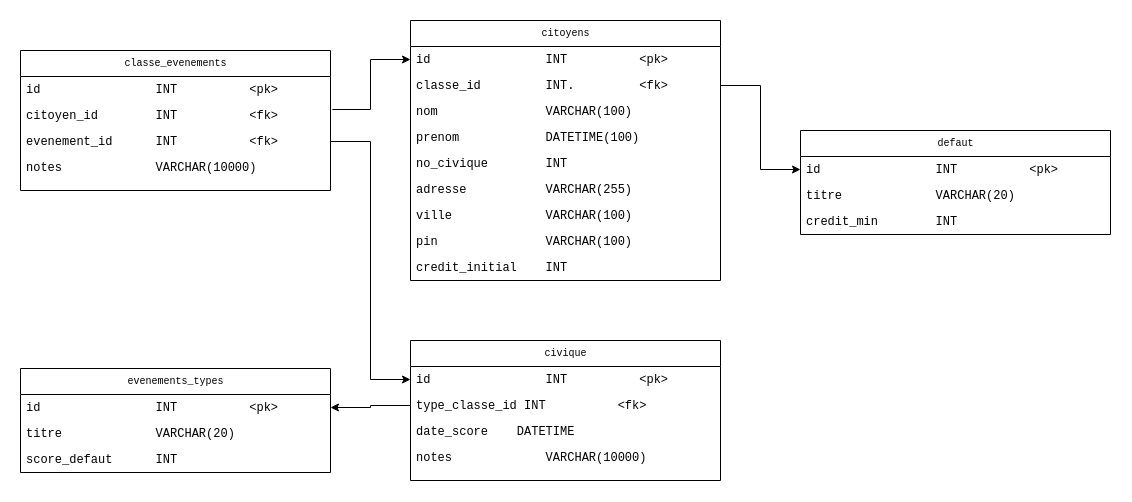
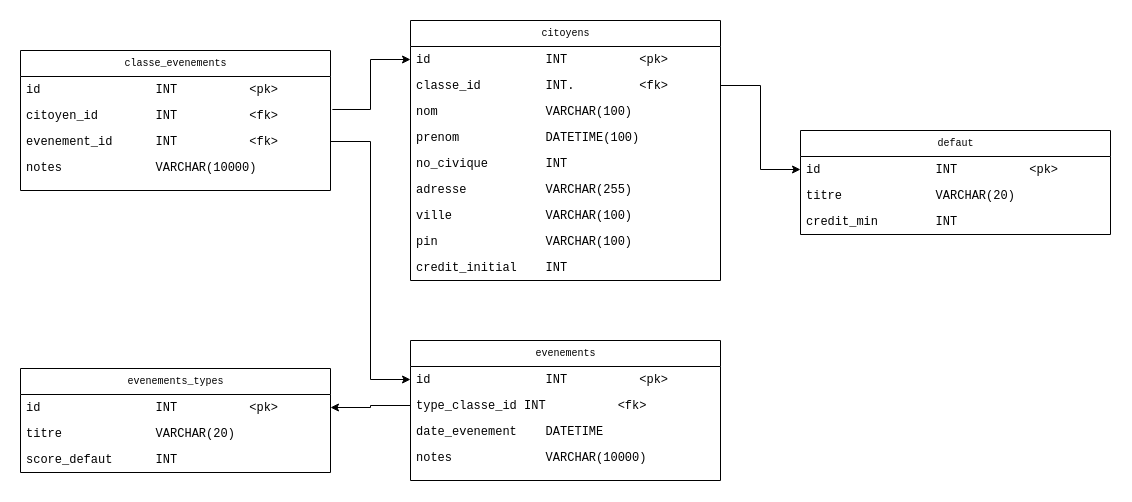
  <mxCell id="0" />
  <mxCell id="1" parent="0" />
  <mxCell id="2" value="citoyens" style="swimlane;html=1;fontStyle=0;childLayout=stackLayout;horizontal=1;startSize=26;fillColor=none;horizontalStack=0;resizeParent=1;resizeLast=0;collapsible=1;marginBottom=0;swimlaneFillColor=#ffffff;rounded=0;shadow=0;comic=0;labelBackgroundColor=none;strokeWidth=1;fontFamily=Courier New;fontSize=10;align=center;" parent="1" vertex="1"><mxGeometry x="410" width="310" height="260" as="geometry" y="20" /></mxCell>
  <mxCell id="3" value="id&amp;nbsp; &amp;nbsp; &amp;nbsp; &amp;nbsp; &amp;nbsp; &amp;nbsp; &amp;nbsp; &amp;nbsp; INT&amp;nbsp; &amp;nbsp; &amp;nbsp; &amp;nbsp; &amp;nbsp; &amp;lt;pk&amp;gt;" style="text;html=1;strokeColor=none;fillColor=none;align=left;verticalAlign=top;spacingLeft=4;spacingRight=4;whiteSpace=wrap;overflow=hidden;rotatable=0;points=[[0,0.5],[1,0.5]];portConstraint=eastwest;fontFamily=Courier New;" parent="2" vertex="1"><mxGeometry y="26" width="310" height="26" as="geometry" /></mxCell>
  <mxCell id="4" value="classe_id&amp;nbsp; &amp;nbsp; &amp;nbsp; &amp;nbsp; &amp;nbsp;INT.&amp;nbsp; &amp;nbsp; &amp;nbsp; &amp;nbsp; &amp;nbsp;&amp;lt;fk&amp;gt;" style="text;html=1;strokeColor=none;fillColor=none;align=left;verticalAlign=top;spacingLeft=4;spacingRight=4;whiteSpace=wrap;overflow=hidden;rotatable=0;points=[[0,0.5],[1,0.5]];portConstraint=eastwest;fontFamily=Courier New;" parent="2" vertex="1"><mxGeometry y="52" width="310" height="26" as="geometry" /></mxCell>
  <mxCell id="5" value="nom&amp;nbsp; &amp;nbsp; &amp;nbsp; &amp;nbsp; &amp;nbsp; &amp;nbsp; &amp;nbsp; &amp;nbsp;VARCHAR(100)" style="text;html=1;strokeColor=none;fillColor=none;align=left;verticalAlign=top;spacingLeft=4;spacingRight=4;whiteSpace=wrap;overflow=hidden;rotatable=0;points=[[0,0.5],[1,0.5]];portConstraint=eastwest;fontFamily=Courier New;" parent="2" vertex="1"><mxGeometry y="78" width="310" height="26" as="geometry" /></mxCell>
  <mxCell id="6" value="prenom&amp;nbsp; &amp;nbsp; &amp;nbsp; &amp;nbsp; &amp;nbsp; &amp;nbsp; DATETIME(100)" style="text;html=1;strokeColor=none;fillColor=none;align=left;verticalAlign=top;spacingLeft=4;spacingRight=4;whiteSpace=wrap;overflow=hidden;rotatable=0;points=[[0,0.5],[1,0.5]];portConstraint=eastwest;fontFamily=Courier New;" parent="2" vertex="1"><mxGeometry y="104" width="310" height="26" as="geometry" /></mxCell>
  <mxCell id="7" value="no_civique&amp;nbsp; &amp;nbsp; &amp;nbsp; &amp;nbsp; INT&amp;nbsp; &amp;nbsp; &amp;nbsp; &amp;nbsp; &amp;nbsp; &amp;nbsp;&amp;nbsp;" style="text;html=1;strokeColor=none;fillColor=none;align=left;verticalAlign=top;spacingLeft=4;spacingRight=4;whiteSpace=wrap;overflow=hidden;rotatable=0;points=[[0,0.5],[1,0.5]];portConstraint=eastwest;fontFamily=Courier New;" vertex="1" parent="2"><mxGeometry y="130" width="310" height="26" as="geometry" /></mxCell>
  <mxCell id="8" value="adresse&amp;nbsp; &amp;nbsp; &amp;nbsp; &amp;nbsp; &amp;nbsp; &amp;nbsp;VARCHAR(255)" style="text;html=1;strokeColor=none;fillColor=none;align=left;verticalAlign=top;spacingLeft=4;spacingRight=4;whiteSpace=wrap;overflow=hidden;rotatable=0;points=[[0,0.5],[1,0.5]];portConstraint=eastwest;fontFamily=Courier New;" vertex="1" parent="2"><mxGeometry y="156" width="310" height="26" as="geometry" /></mxCell>
  <mxCell id="9" value="ville&amp;nbsp; &amp;nbsp; &amp;nbsp; &amp;nbsp; &amp;nbsp; &amp;nbsp; &amp;nbsp;VARCHAR(100)" style="text;html=1;strokeColor=none;fillColor=none;align=left;verticalAlign=top;spacingLeft=4;spacingRight=4;whiteSpace=wrap;overflow=hidden;rotatable=0;points=[[0,0.5],[1,0.5]];portConstraint=eastwest;fontFamily=Courier New;" vertex="1" parent="2"><mxGeometry y="182" width="310" height="26" as="geometry" /></mxCell>
  <mxCell id="10" value="pin&amp;nbsp; &amp;nbsp; &amp;nbsp; &amp;nbsp; &amp;nbsp; &amp;nbsp; &amp;nbsp; &amp;nbsp;VARCHAR(100)" style="text;html=1;strokeColor=none;fillColor=none;align=left;verticalAlign=top;spacingLeft=4;spacingRight=4;whiteSpace=wrap;overflow=hidden;rotatable=0;points=[[0,0.5],[1,0.5]];portConstraint=eastwest;fontFamily=Courier New;" vertex="1" parent="2"><mxGeometry y="208" width="310" height="26" as="geometry" /></mxCell>
  <mxCell id="11" value="credit_initial&amp;nbsp; &amp;nbsp; INT" style="text;html=1;strokeColor=none;fillColor=none;align=left;verticalAlign=top;spacingLeft=4;spacingRight=4;whiteSpace=wrap;overflow=hidden;rotatable=0;points=[[0,0.5],[1,0.5]];portConstraint=eastwest;fontFamily=Courier New;" vertex="1" parent="2"><mxGeometry y="234" width="310" height="26" as="geometry" /></mxCell>
  <mxCell id="12" value="defaut" style="swimlane;html=1;fontStyle=0;childLayout=stackLayout;horizontal=1;startSize=26;fillColor=none;horizontalStack=0;resizeParent=1;resizeLast=0;collapsible=1;marginBottom=0;swimlaneFillColor=#ffffff;rounded=0;shadow=0;comic=0;labelBackgroundColor=none;strokeWidth=1;fontFamily=Courier New;fontSize=10;align=center;" parent="1" vertex="1"><mxGeometry x="800" y="130" width="310" height="104" as="geometry" /></mxCell>
  <mxCell id="13" value="id&amp;nbsp; &amp;nbsp; &amp;nbsp; &amp;nbsp; &amp;nbsp; &amp;nbsp; &amp;nbsp; &amp;nbsp; INT&amp;nbsp; &amp;nbsp; &amp;nbsp; &amp;nbsp; &amp;nbsp; &amp;lt;pk&amp;gt;" style="text;html=1;strokeColor=none;fillColor=none;align=left;verticalAlign=top;spacingLeft=4;spacingRight=4;whiteSpace=wrap;overflow=hidden;rotatable=0;points=[[0,0.5],[1,0.5]];portConstraint=eastwest;fontFamily=Courier New;" parent="12" vertex="1"><mxGeometry y="26" width="310" height="26" as="geometry" /></mxCell>
  <mxCell id="14" value="titre&amp;nbsp; &amp;nbsp; &amp;nbsp; &amp;nbsp; &amp;nbsp; &amp;nbsp; &amp;nbsp;VARCHAR(20)" style="text;html=1;strokeColor=none;fillColor=none;align=left;verticalAlign=top;spacingLeft=4;spacingRight=4;whiteSpace=wrap;overflow=hidden;rotatable=0;points=[[0,0.5],[1,0.5]];portConstraint=eastwest;fontFamily=Courier New;" parent="12" vertex="1"><mxGeometry y="52" width="310" height="26" as="geometry" /></mxCell>
  <mxCell id="15" value="credit_min&amp;nbsp; &amp;nbsp; &amp;nbsp; &amp;nbsp; INT" style="text;html=1;strokeColor=none;fillColor=none;align=left;verticalAlign=top;spacingLeft=4;spacingRight=4;whiteSpace=wrap;overflow=hidden;rotatable=0;points=[[0,0.5],[1,0.5]];portConstraint=eastwest;fontFamily=Courier New;" vertex="1" parent="12"><mxGeometry y="78" width="310" height="26" as="geometry" /></mxCell>
  <mxCell id="16" style="edgeStyle=orthogonalEdgeStyle;rounded=0;orthogonalLoop=1;jettySize=auto;html=1;entryX=0;entryY=0.5;entryDx=0;entryDy=0;exitX=1;exitY=0.5;exitDx=0;exitDy=0;" parent="1" source="4" target="13" edge="1"><mxGeometry relative="1" as="geometry"><mxPoint x="450" y="170" as="sourcePoint" /></mxGeometry></mxCell>
- <mxCell id="17" value="civique" style="swimlane;html=1;fontStyle=0;childLayout=stackLayout;horizontal=1;startSize=26;fillColor=none;horizontalStack=0;resizeParent=1;resizeLast=0;collapsible=1;marginBottom=0;swimlaneFillColor=#ffffff;rounded=0;shadow=0;comic=0;labelBackgroundColor=none;strokeWidth=1;fontFamily=Courier New;fontSize=10;align=center;" vertex="1" parent="1"><mxGeometry x="410" y="340" width="310" height="140" as="geometry" /></mxCell>
+ <mxCell id="17" value="evenements" style="swimlane;html=1;fontStyle=0;childLayout=stackLayout;horizontal=1;startSize=26;fillColor=none;horizontalStack=0;resizeParent=1;resizeLast=0;collapsible=1;marginBottom=0;swimlaneFillColor=#ffffff;rounded=0;shadow=0;comic=0;labelBackgroundColor=none;strokeWidth=1;fontFamily=Courier New;fontSize=10;align=center;" vertex="1" parent="1"><mxGeometry x="410" y="340" width="310" height="140" as="geometry" /></mxCell>
  <mxCell id="18" value="id&amp;nbsp; &amp;nbsp; &amp;nbsp; &amp;nbsp; &amp;nbsp; &amp;nbsp; &amp;nbsp; &amp;nbsp; INT&amp;nbsp; &amp;nbsp; &amp;nbsp; &amp;nbsp; &amp;nbsp; &amp;lt;pk&amp;gt;" style="text;html=1;strokeColor=none;fillColor=none;align=left;verticalAlign=top;spacingLeft=4;spacingRight=4;whiteSpace=wrap;overflow=hidden;rotatable=0;points=[[0,0.5],[1,0.5]];portConstraint=eastwest;fontFamily=Courier New;" vertex="1" parent="17"><mxGeometry y="26" width="310" height="26" as="geometry" /></mxCell>
  <mxCell id="19" value="type_classe_id INT&amp;nbsp; &amp;nbsp; &amp;nbsp; &amp;nbsp; &amp;nbsp; &amp;lt;fk&amp;gt;" style="text;html=1;strokeColor=none;fillColor=none;align=left;verticalAlign=top;spacingLeft=4;spacingRight=4;whiteSpace=wrap;overflow=hidden;rotatable=0;points=[[0,0.5],[1,0.5]];portConstraint=eastwest;fontFamily=Courier New;" vertex="1" parent="17"><mxGeometry y="52" width="310" height="26" as="geometry" /></mxCell>
- <mxCell id="20" value="date_score&amp;nbsp; &amp;nbsp; DATETIME" style="text;html=1;strokeColor=none;fillColor=none;align=left;verticalAlign=top;spacingLeft=4;spacingRight=4;whiteSpace=wrap;overflow=hidden;rotatable=0;points=[[0,0.5],[1,0.5]];portConstraint=eastwest;fontFamily=Courier New;" vertex="1" parent="17"><mxGeometry y="78" width="310" height="26" as="geometry" /></mxCell>
+ <mxCell id="20" value="date_evenement&amp;nbsp; &amp;nbsp; DATETIME" style="text;html=1;strokeColor=none;fillColor=none;align=left;verticalAlign=top;spacingLeft=4;spacingRight=4;whiteSpace=wrap;overflow=hidden;rotatable=0;points=[[0,0.5],[1,0.5]];portConstraint=eastwest;fontFamily=Courier New;" vertex="1" parent="17"><mxGeometry y="78" width="310" height="26" as="geometry" /></mxCell>
  <mxCell id="21" value="notes&amp;nbsp; &amp;nbsp; &amp;nbsp; &amp;nbsp; &amp;nbsp; &amp;nbsp; &amp;nbsp;VARCHAR(10000)" style="text;html=1;strokeColor=none;fillColor=none;align=left;verticalAlign=top;spacingLeft=4;spacingRight=4;whiteSpace=wrap;overflow=hidden;rotatable=0;points=[[0,0.5],[1,0.5]];portConstraint=eastwest;fontFamily=Courier New;" vertex="1" parent="17"><mxGeometry y="104" width="310" height="26" as="geometry" /></mxCell>
  <mxCell id="22" value="evenements_types" style="swimlane;html=1;fontStyle=0;childLayout=stackLayout;horizontal=1;startSize=26;fillColor=none;horizontalStack=0;resizeParent=1;resizeLast=0;collapsible=1;marginBottom=0;swimlaneFillColor=#ffffff;rounded=0;shadow=0;comic=0;labelBackgroundColor=none;strokeWidth=1;fontFamily=Courier New;fontSize=10;align=center;" vertex="1" parent="1"><mxGeometry x="20" y="368" width="310" height="104" as="geometry" /></mxCell>
  <mxCell id="23" value="id&amp;nbsp; &amp;nbsp; &amp;nbsp; &amp;nbsp; &amp;nbsp; &amp;nbsp; &amp;nbsp; &amp;nbsp; INT&amp;nbsp; &amp;nbsp; &amp;nbsp; &amp;nbsp; &amp;nbsp; &amp;lt;pk&amp;gt;" style="text;html=1;strokeColor=none;fillColor=none;align=left;verticalAlign=top;spacingLeft=4;spacingRight=4;whiteSpace=wrap;overflow=hidden;rotatable=0;points=[[0,0.5],[1,0.5]];portConstraint=eastwest;fontFamily=Courier New;" vertex="1" parent="22"><mxGeometry y="26" width="310" height="26" as="geometry" /></mxCell>
  <mxCell id="24" value="titre&amp;nbsp; &amp;nbsp; &amp;nbsp; &amp;nbsp; &amp;nbsp; &amp;nbsp; &amp;nbsp;VARCHAR(20)" style="text;html=1;strokeColor=none;fillColor=none;align=left;verticalAlign=top;spacingLeft=4;spacingRight=4;whiteSpace=wrap;overflow=hidden;rotatable=0;points=[[0,0.5],[1,0.5]];portConstraint=eastwest;fontFamily=Courier New;" vertex="1" parent="22"><mxGeometry y="52" width="310" height="26" as="geometry" /></mxCell>
  <mxCell id="25" value="score_defaut&amp;nbsp; &amp;nbsp; &amp;nbsp; INT" style="text;html=1;strokeColor=none;fillColor=none;align=left;verticalAlign=top;spacingLeft=4;spacingRight=4;whiteSpace=wrap;overflow=hidden;rotatable=0;points=[[0,0.5],[1,0.5]];portConstraint=eastwest;fontFamily=Courier New;" vertex="1" parent="22"><mxGeometry y="78" width="310" height="26" as="geometry" /></mxCell>
  <mxCell id="26" style="edgeStyle=orthogonalEdgeStyle;rounded=0;orthogonalLoop=1;jettySize=auto;html=1;entryX=1;entryY=0.5;entryDx=0;entryDy=0;exitX=0;exitY=0.5;exitDx=0;exitDy=0;" edge="1" parent="1" source="19" target="23"><mxGeometry relative="1" as="geometry"><mxPoint x="360" y="105" as="sourcePoint" /><mxPoint x="510" y="99" as="targetPoint" /></mxGeometry></mxCell>
  <mxCell id="27" value="classe_evenements" style="swimlane;html=1;fontStyle=0;childLayout=stackLayout;horizontal=1;startSize=26;fillColor=none;horizontalStack=0;resizeParent=1;resizeLast=0;collapsible=1;marginBottom=0;swimlaneFillColor=#ffffff;rounded=0;shadow=0;comic=0;labelBackgroundColor=none;strokeWidth=1;fontFamily=Courier New;fontSize=10;align=center;" vertex="1" parent="1"><mxGeometry x="20" y="50" width="310" height="140" as="geometry" /></mxCell>
  <mxCell id="28" value="id&amp;nbsp; &amp;nbsp; &amp;nbsp; &amp;nbsp; &amp;nbsp; &amp;nbsp; &amp;nbsp; &amp;nbsp; INT&amp;nbsp; &amp;nbsp; &amp;nbsp; &amp;nbsp; &amp;nbsp; &amp;lt;pk&amp;gt;" style="text;html=1;strokeColor=none;fillColor=none;align=left;verticalAlign=top;spacingLeft=4;spacingRight=4;whiteSpace=wrap;overflow=hidden;rotatable=0;points=[[0,0.5],[1,0.5]];portConstraint=eastwest;fontFamily=Courier New;" vertex="1" parent="27"><mxGeometry y="26" width="310" height="26" as="geometry" /></mxCell>
  <mxCell id="29" value="citoyen_id&amp;nbsp; &amp;nbsp; &amp;nbsp; &amp;nbsp; INT&amp;nbsp; &amp;nbsp; &amp;nbsp; &amp;nbsp; &amp;nbsp; &amp;lt;fk&amp;gt;" style="text;html=1;strokeColor=none;fillColor=none;align=left;verticalAlign=top;spacingLeft=4;spacingRight=4;whiteSpace=wrap;overflow=hidden;rotatable=0;points=[[0,0.5],[1,0.5]];portConstraint=eastwest;fontFamily=Courier New;" vertex="1" parent="27"><mxGeometry y="52" width="310" height="26" as="geometry" /></mxCell>
  <mxCell id="30" value="evenement_id&amp;nbsp; &amp;nbsp; &amp;nbsp; INT&amp;nbsp; &amp;nbsp; &amp;nbsp; &amp;nbsp; &amp;nbsp; &amp;lt;fk&amp;gt;" style="text;html=1;strokeColor=none;fillColor=none;align=left;verticalAlign=top;spacingLeft=4;spacingRight=4;whiteSpace=wrap;overflow=hidden;rotatable=0;points=[[0,0.5],[1,0.5]];portConstraint=eastwest;fontFamily=Courier New;" vertex="1" parent="27"><mxGeometry y="78" width="310" height="26" as="geometry" /></mxCell>
  <mxCell id="31" value="notes&amp;nbsp; &amp;nbsp; &amp;nbsp; &amp;nbsp; &amp;nbsp; &amp;nbsp; &amp;nbsp;VARCHAR(10000)" style="text;html=1;strokeColor=none;fillColor=none;align=left;verticalAlign=top;spacingLeft=4;spacingRight=4;whiteSpace=wrap;overflow=hidden;rotatable=0;points=[[0,0.5],[1,0.5]];portConstraint=eastwest;fontFamily=Courier New;" vertex="1" parent="27"><mxGeometry y="104" width="310" height="26" as="geometry" /></mxCell>
  <mxCell id="32" style="edgeStyle=orthogonalEdgeStyle;rounded=0;orthogonalLoop=1;jettySize=auto;html=1;entryX=0;entryY=0.5;entryDx=0;entryDy=0;exitX=1;exitY=0.5;exitDx=0;exitDy=0;" edge="1" parent="1" source="30" target="18"><mxGeometry relative="1" as="geometry"><mxPoint x="350" y="190" as="sourcePoint" /><mxPoint x="370" y="419" as="targetPoint" /></mxGeometry></mxCell>
  <mxCell id="33" style="edgeStyle=orthogonalEdgeStyle;rounded=0;orthogonalLoop=1;jettySize=auto;html=1;exitX=1.006;exitY=0.269;exitDx=0;exitDy=0;exitPerimeter=0;entryX=0;entryY=0.5;entryDx=0;entryDy=0;" edge="1" parent="1" source="29" target="3"><mxGeometry relative="1" as="geometry"><mxPoint x="385" y="325" as="sourcePoint" /><mxPoint x="260" y="80" as="targetPoint" /></mxGeometry></mxCell>
